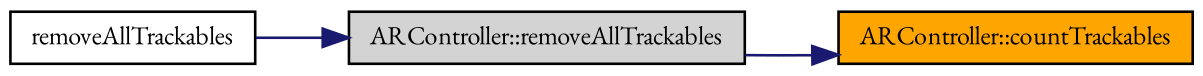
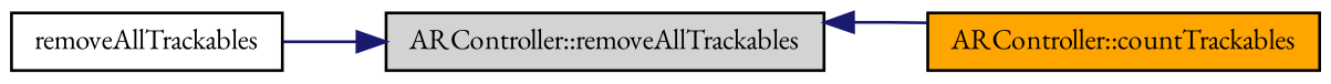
  digraph {
    fontname="EB Garamond"
    rankdir=LR
    node [color=black fontname="EB Garamond" fontsize=10 shape=record style=filled]
    edge [color=midnightblue fontname="EB Garamond" fontsize=10 labelfontname=Helvetica labelfontsize=10 style=solid]
    n1 [fillcolor=white fontcolor=black height=0.2 label=removeAllTrackables width=0.4]
    n2 [fillcolor=lightgrey height=0.2 label="ARController::removeAllTrackables" width=0.4]
    n3 [fillcolor=orange height=0.2 label="ARController::countTrackables" width=0.4]
    n1 -> n2
-   n2 -> n3
+   n3 -> n2
  }
